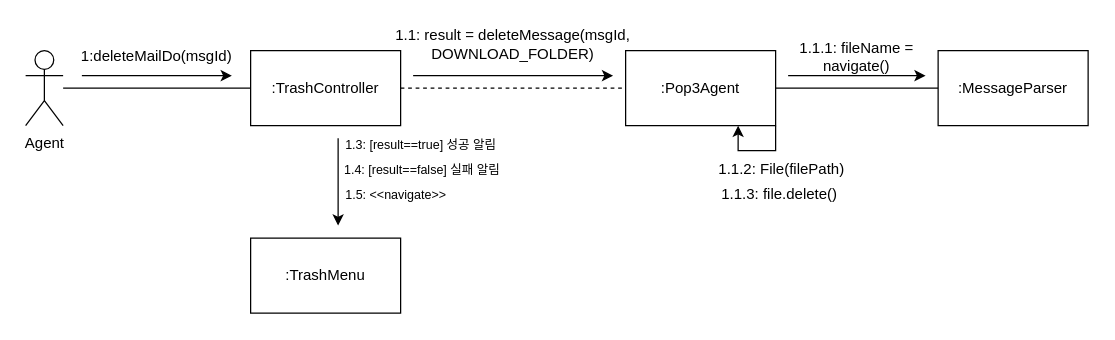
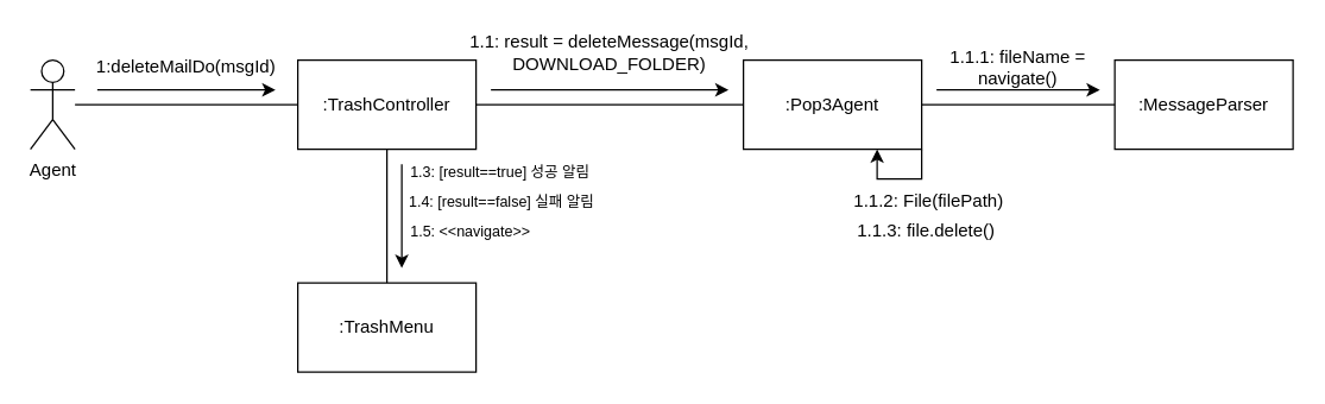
  <mxCell id="0" />
  <mxCell id="1" parent="0" />
- <mxCell id="2" style="edgeStyle=orthogonalEdgeStyle;rounded=0;orthogonalLoop=1;jettySize=auto;html=1;exitX=1;exitY=0.5;exitDx=0;exitDy=0;endArrow=none;endFill=0;dashed=1;" parent="1" source="4" target="15" edge="1"><mxGeometry relative="1" as="geometry" /></mxCell>
+ <mxCell id="2" style="edgeStyle=orthogonalEdgeStyle;rounded=0;orthogonalLoop=1;jettySize=auto;html=1;exitX=1;exitY=0.5;exitDx=0;exitDy=0;endArrow=none;endFill=0;" parent="1" source="4" target="15" edge="1"><mxGeometry relative="1" as="geometry" /></mxCell>
  <mxCell id="3" style="edgeStyle=orthogonalEdgeStyle;rounded=0;orthogonalLoop=1;jettySize=auto;html=1;exitX=0;exitY=0.5;exitDx=0;exitDy=0;endArrow=none;endFill=0;" parent="1" source="4" target="13" edge="1"><mxGeometry relative="1" as="geometry" /></mxCell>
  <mxCell id="4" value=":TrashController" style="rounded=0;whiteSpace=wrap;html=1;" parent="1" vertex="1"><mxGeometry x="200" y="40" width="120" height="60" as="geometry" /></mxCell>
  <mxCell id="5" value="" style="endArrow=classic;html=1;rounded=0;" parent="1" edge="1"><mxGeometry width="50" height="50" relative="1" as="geometry"><mxPoint x="65" y="60" as="sourcePoint" /><mxPoint x="185" y="60" as="targetPoint" /></mxGeometry></mxCell>
  <mxCell id="6" value="1:deleteMailDo(msgId)" style="text;html=1;align=center;verticalAlign=middle;whiteSpace=wrap;rounded=0;" parent="1" vertex="1"><mxGeometry x="30" y="30" width="190" height="30" as="geometry" /></mxCell>
  <mxCell id="7" value="" style="endArrow=classic;html=1;rounded=0;" parent="1" edge="1"><mxGeometry width="50" height="50" relative="1" as="geometry"><mxPoint x="330" y="60" as="sourcePoint" /><mxPoint x="490" y="60" as="targetPoint" /></mxGeometry></mxCell>
  <mxCell id="8" value="1.1: result = deleteMessage(msgId, DOWNLOAD_FOLDER)" style="text;html=1;align=center;verticalAlign=middle;whiteSpace=wrap;rounded=0;" parent="1" vertex="1"><mxGeometry x="310" y="20" width="200" height="30" as="geometry" /></mxCell>
  <mxCell id="9" value=":MessageParser" style="rounded=0;whiteSpace=wrap;html=1;" parent="1" vertex="1"><mxGeometry x="750" y="40" width="120" height="60" as="geometry" /></mxCell>
  <mxCell id="10" value="" style="endArrow=classic;html=1;rounded=0;" parent="1" edge="1"><mxGeometry width="50" height="50" relative="1" as="geometry"><mxPoint x="630" y="60" as="sourcePoint" /><mxPoint x="740" y="60" as="targetPoint" /></mxGeometry></mxCell>
  <mxCell id="11" value="1.1.1: fileName = navigate()" style="text;html=1;align=center;verticalAlign=middle;whiteSpace=wrap;rounded=0;" parent="1" vertex="1"><mxGeometry x="630" y="30" width="110" height="30" as="geometry" /></mxCell>
  <mxCell id="12" value="" style="endArrow=classic;html=1;rounded=0;" parent="1" source="15" edge="1"><mxGeometry width="50" height="50" relative="1" as="geometry"><mxPoint x="690" y="80" as="sourcePoint" /><mxPoint x="580" y="80" as="targetPoint" /></mxGeometry></mxCell>
  <mxCell id="13" value="Agent" style="shape=umlActor;verticalLabelPosition=bottom;verticalAlign=top;html=1;outlineConnect=0;" parent="1" vertex="1"><mxGeometry x="20" y="40" width="30" height="60" as="geometry" /></mxCell>
  <mxCell id="14" style="edgeStyle=orthogonalEdgeStyle;rounded=0;orthogonalLoop=1;jettySize=auto;html=1;exitX=1;exitY=0.5;exitDx=0;exitDy=0;entryX=0;entryY=0.5;entryDx=0;entryDy=0;endArrow=none;endFill=0;" parent="1" source="15" target="9" edge="1"><mxGeometry relative="1" as="geometry" /></mxCell>
  <mxCell id="15" value=":Pop3Agent" style="rounded=0;whiteSpace=wrap;html=1;" parent="1" vertex="1"><mxGeometry x="500" y="40" width="120" height="60" as="geometry" /></mxCell>
+ <mxCell id="16" value="" style="endArrow=none;html=1;rounded=0;entryX=0.5;entryY=0;entryDx=0;entryDy=0;exitX=0.5;exitY=1;exitDx=0;exitDy=0;endFill=0;" parent="1" edge="1" target="22" source="4"><mxGeometry width="50" height="50" relative="1" as="geometry"><mxPoint x="180" y="80" as="sourcePoint" /><mxPoint x="70" y="80" as="targetPoint" /></mxGeometry></mxCell>
  <mxCell id="17" value="&lt;font style=&quot;font-size: 10px;&quot;&gt;1.3: [result==true] 성공 알림&lt;/font&gt;" style="text;html=1;align=center;verticalAlign=middle;whiteSpace=wrap;rounded=0;" parent="1" vertex="1"><mxGeometry x="269" y="100" width="135" height="30" as="geometry" /></mxCell>
  <mxCell id="18" value="" style="endArrow=classic;html=1;rounded=0;exitX=1;exitY=1;exitDx=0;exitDy=0;entryX=0.75;entryY=1;entryDx=0;entryDy=0;" parent="1" source="15" target="15" edge="1"><mxGeometry width="50" height="50" relative="1" as="geometry"><mxPoint x="604.16" y="110" as="sourcePoint" /><mxPoint x="560" y="111.74" as="targetPoint" /><Array as="points"><mxPoint x="620" y="120" /><mxPoint x="590" y="120" /></Array></mxGeometry></mxCell>
  <mxCell id="19" value="1.1.2: File(filePath)" style="text;html=1;align=center;verticalAlign=middle;whiteSpace=wrap;rounded=0;" parent="1" vertex="1"><mxGeometry x="570" y="120" width="110" height="30" as="geometry" /></mxCell>
  <mxCell id="20" value="1.1.3: file.delete()&amp;nbsp;" style="text;html=1;align=center;verticalAlign=middle;whiteSpace=wrap;rounded=0;" parent="1" vertex="1"><mxGeometry x="575" y="140" width="100" height="30" as="geometry" /></mxCell>
  <mxCell id="21" value="&lt;font style=&quot;font-size: 10px;&quot;&gt;1.4: [result==false] 실패 알림&lt;/font&gt;" style="text;html=1;align=center;verticalAlign=middle;whiteSpace=wrap;rounded=0;" parent="1" vertex="1"><mxGeometry x="270" y="120" width="135" height="30" as="geometry" /></mxCell>
  <mxCell id="22" value=":TrashMenu" style="rounded=0;whiteSpace=wrap;html=1;" vertex="1" parent="1"><mxGeometry x="200" y="190" width="120" height="60" as="geometry" /></mxCell>
  <mxCell id="23" value="" style="endArrow=classic;html=1;rounded=0;" edge="1" parent="1"><mxGeometry width="50" height="50" relative="1" as="geometry"><mxPoint x="270" y="110" as="sourcePoint" /><mxPoint x="270" y="180" as="targetPoint" /></mxGeometry></mxCell>
  <mxCell id="24" value="&lt;font style=&quot;font-size: 10px;&quot;&gt;1.5: &amp;lt;&amp;lt;navigate&amp;gt;&amp;gt;&lt;/font&gt;" style="text;html=1;align=center;verticalAlign=middle;whiteSpace=wrap;rounded=0;" vertex="1" parent="1"><mxGeometry x="256" y="140" width="121" height="30" as="geometry" /></mxCell>
